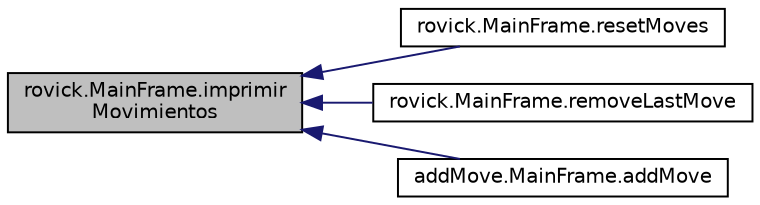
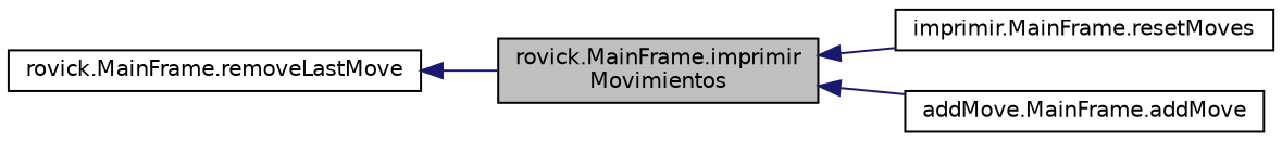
  digraph {
    rankdir=LR
    node [color=black fillcolor=white fontname=Helvetica fontsize=10 shape=record style=filled]
    edge [color=midnightblue dir=back fontname=Helvetica fontsize=10 labelfontname=Helvetica labelfontsize=10 style=solid]
    n1 [fillcolor=grey75 fontcolor=black height=0.2 label="rovick.MainFrame.imprimir\lMovimientos" width=0.4]
-   n2 [height=0.2 label="rovick.MainFrame.resetMoves" width=0.4]
+   n2 [height=0.2 label="imprimir.MainFrame.resetMoves" width=0.4]
    n3 [height=0.2 label="rovick.MainFrame.removeLastMove" width=0.4]
    n4 [height=0.2 label="addMove.MainFrame.addMove" width=0.4]
    n1 -> n2
-   n1 -> n3
+   n3 -> n1
    n1 -> n4
  }
